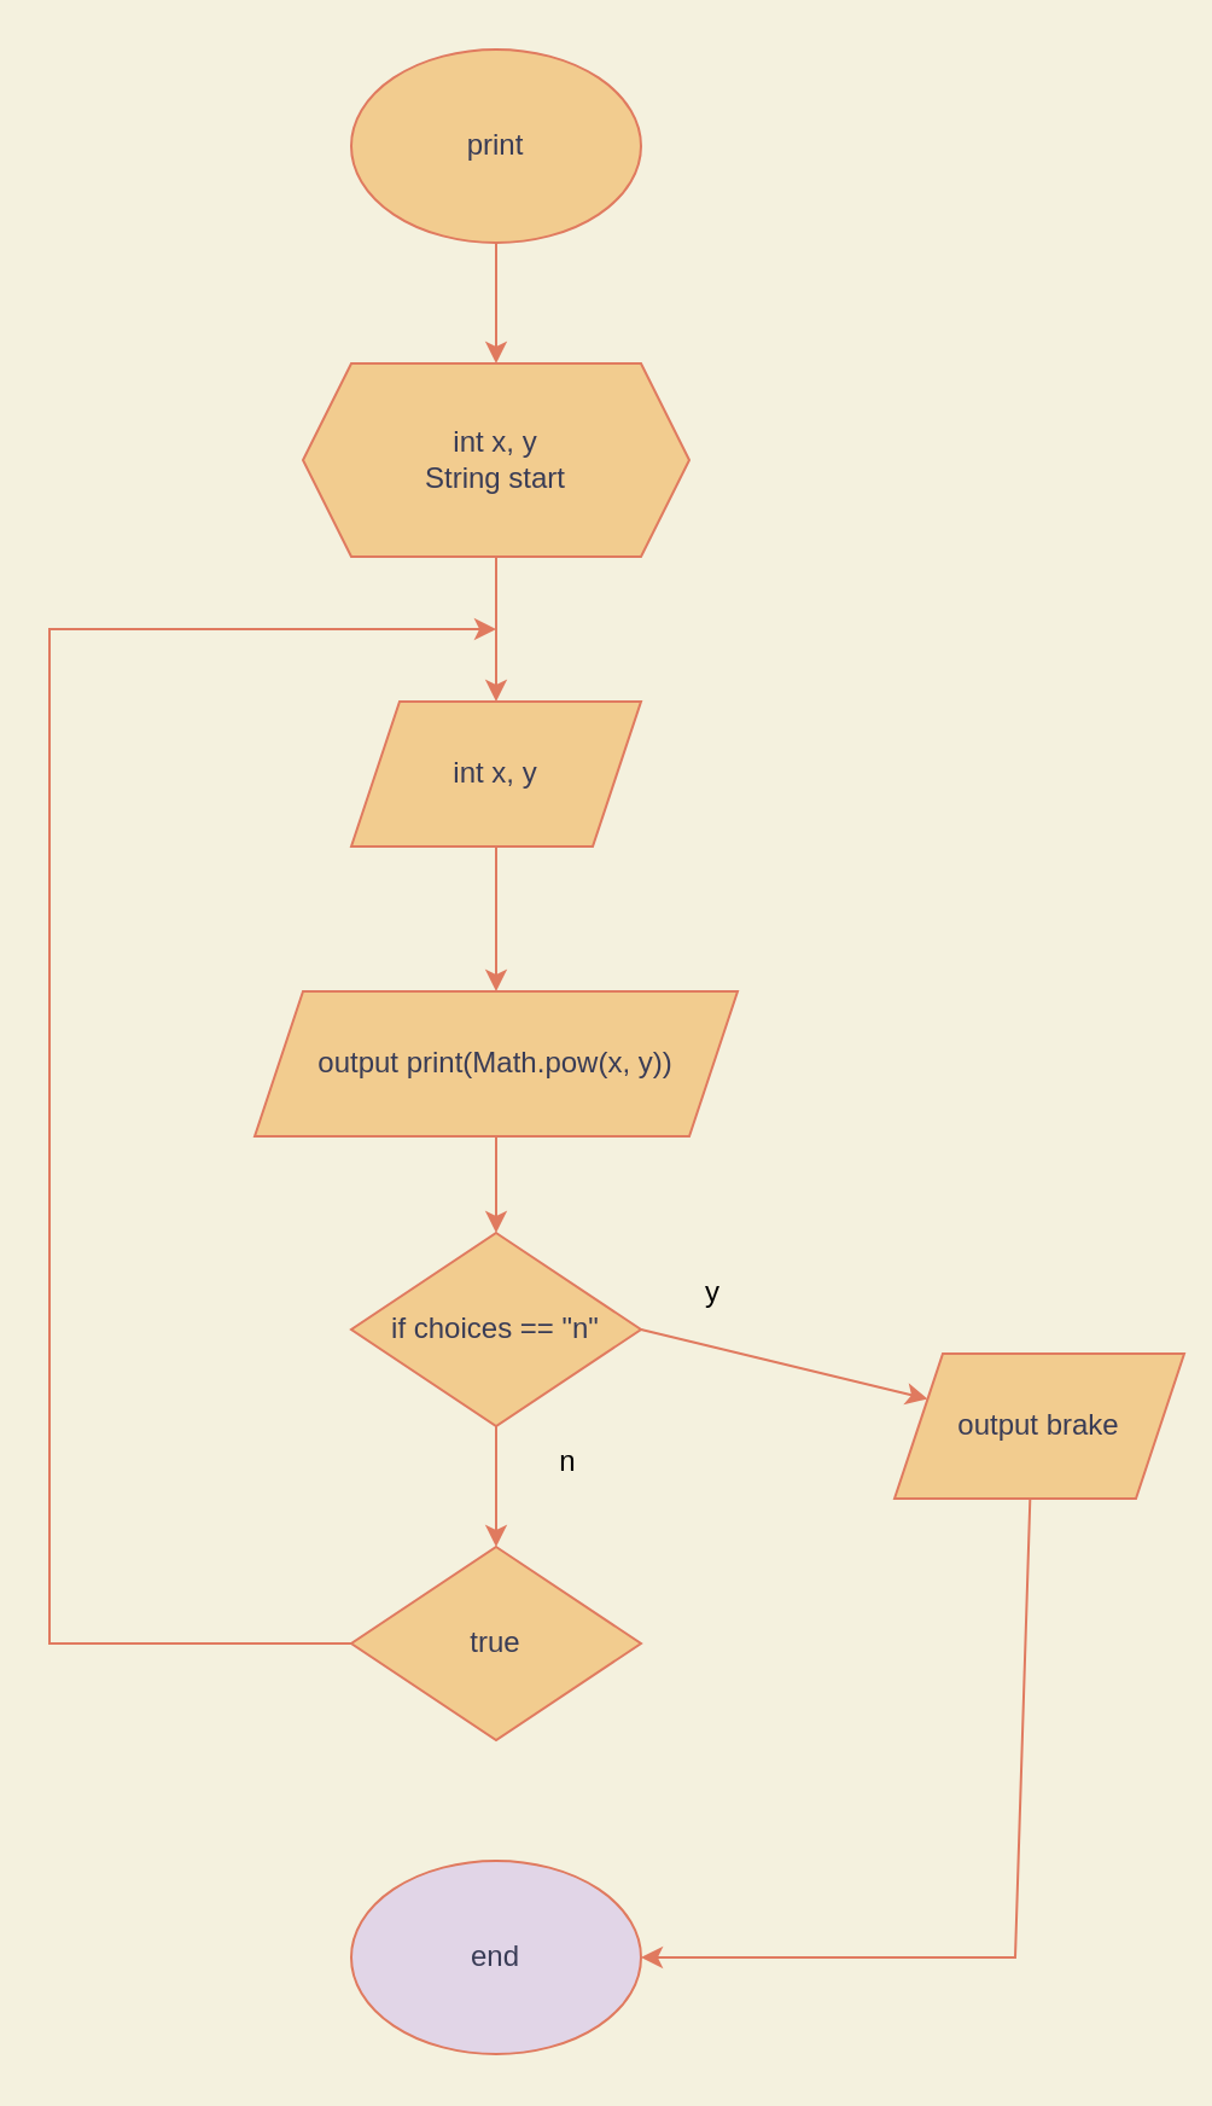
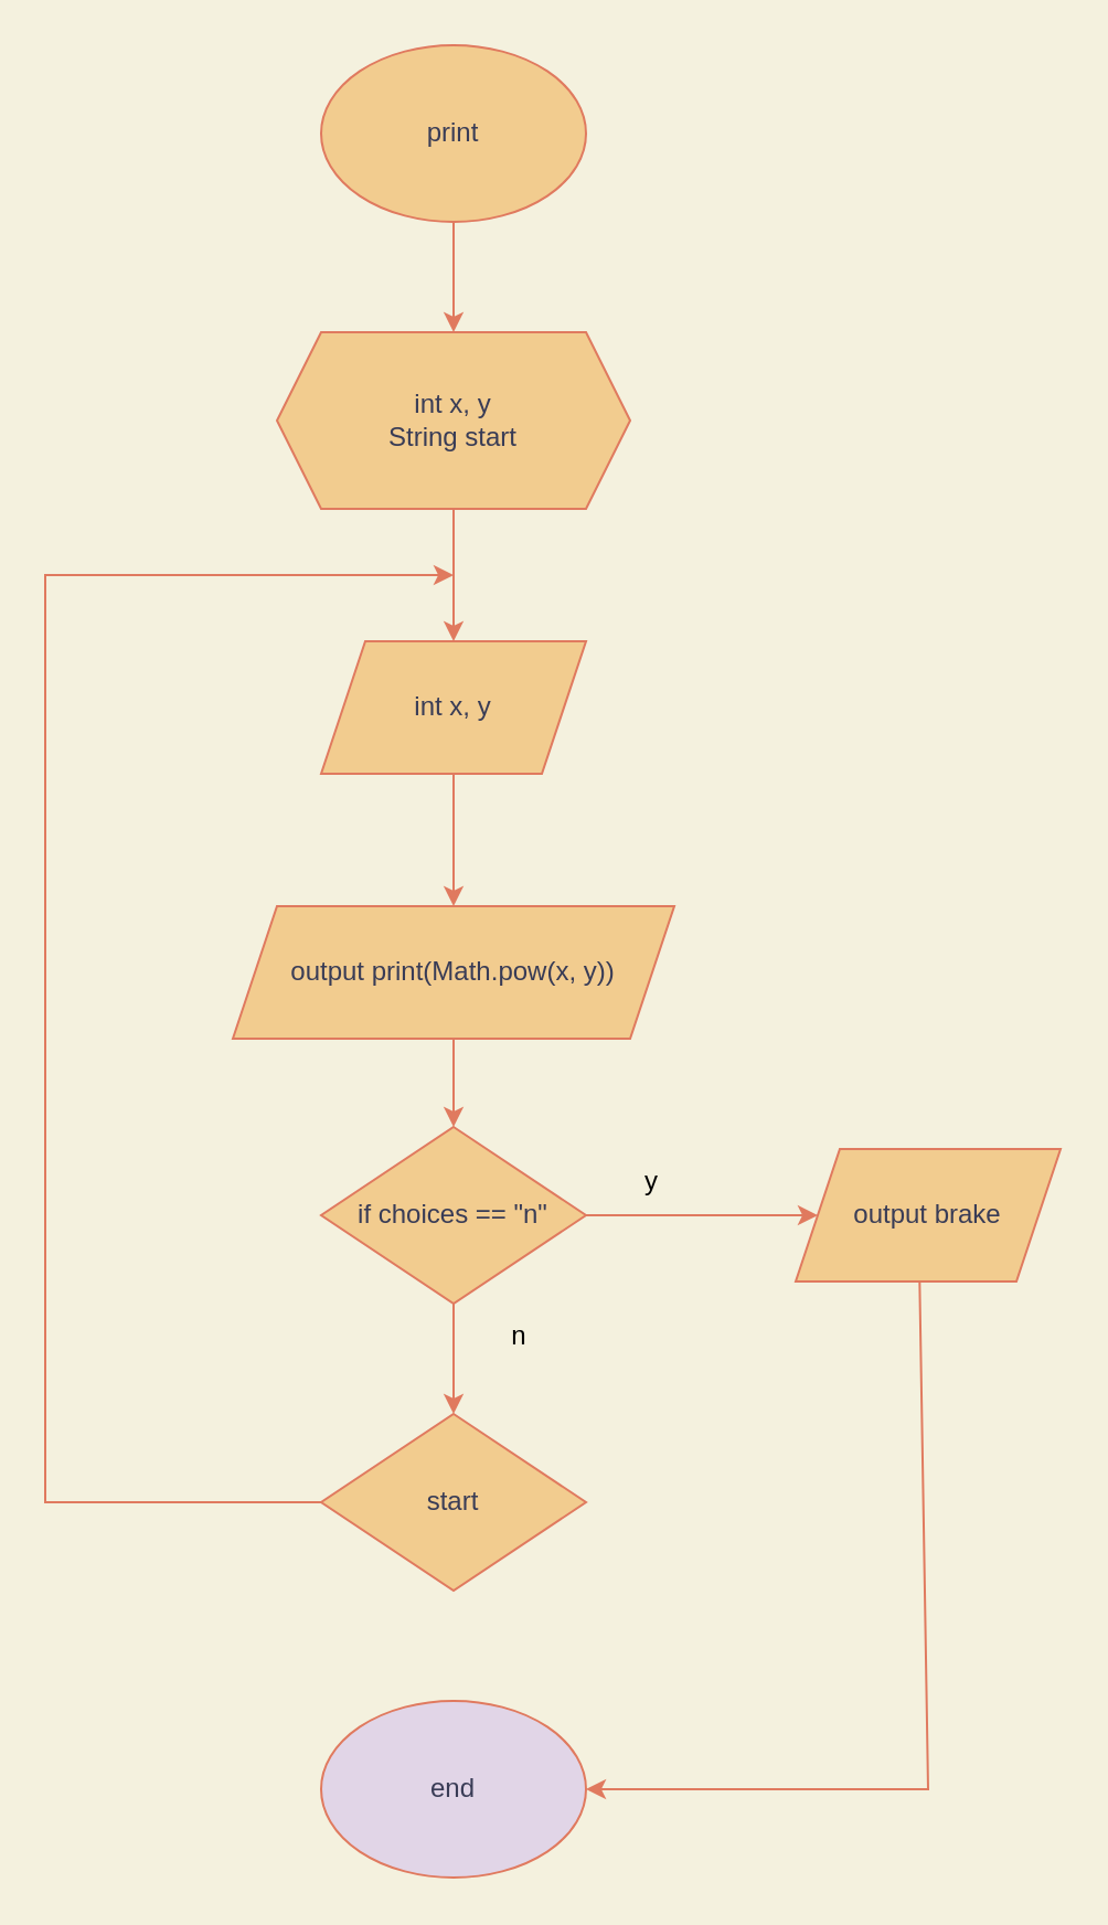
  <mxCell id="0" />
  <mxCell id="1" parent="0" />
  <mxCell id="2" value="print" style="ellipse;whiteSpace=wrap;html=1;fillColor=#F2CC8F;strokeColor=#E07A5F;fontColor=#393C56;" parent="1" vertex="1"><mxGeometry x="145" width="120" height="80" as="geometry" y="20" /></mxCell>
  <mxCell id="3" value="end" style="ellipse;whiteSpace=wrap;html=1;fillColor=#e1d5e7;strokeColor=#E07A5F;fontColor=#393C56;" parent="1" vertex="1"><mxGeometry x="145" y="770" width="120" height="80" as="geometry" /></mxCell>
  <mxCell id="4" value="" style="shape=hexagon;perimeter=hexagonPerimeter2;whiteSpace=wrap;html=1;fixedSize=1;fillColor=#F2CC8F;strokeColor=#E07A5F;fontColor=#393C56;" parent="1" vertex="1"><mxGeometry x="125" y="150" width="160" height="80" as="geometry" /></mxCell>
  <mxCell id="5" value="int x, y&lt;br&gt;String start" style="text;html=1;strokeColor=none;fillColor=none;align=center;verticalAlign=middle;whiteSpace=wrap;rounded=0;fontColor=#393C56;" parent="1" vertex="1"><mxGeometry x="155" y="175" width="100" height="30" as="geometry" /></mxCell>
  <mxCell id="6" value="int x, y" style="shape=parallelogram;perimeter=parallelogramPerimeter;whiteSpace=wrap;html=1;fixedSize=1;fillColor=#F2CC8F;strokeColor=#E07A5F;fontColor=#393C56;" parent="1" vertex="1"><mxGeometry x="145" y="290" width="120" height="60" as="geometry" /></mxCell>
  <mxCell id="7" value="output print(Math.pow(x, y))" style="shape=parallelogram;perimeter=parallelogramPerimeter;whiteSpace=wrap;html=1;fixedSize=1;fillColor=#F2CC8F;strokeColor=#E07A5F;fontColor=#393C56;" parent="1" vertex="1"><mxGeometry x="105" y="410" width="200" height="60" as="geometry" /></mxCell>
- <mxCell id="8" value="true" style="rhombus;whiteSpace=wrap;html=1;fillColor=#F2CC8F;strokeColor=#E07A5F;fontColor=#393C56;" parent="1" vertex="1"><mxGeometry x="145" y="640" width="120" height="80" as="geometry" /></mxCell>
- <mxCell id="9" value="output brake" style="shape=parallelogram;perimeter=parallelogramPerimeter;whiteSpace=wrap;html=1;fixedSize=1;fillColor=#F2CC8F;strokeColor=#E07A5F;fontColor=#393C56;" parent="1" vertex="1"><mxGeometry x="370" y="560" width="120" height="60" as="geometry" /></mxCell>
+ <mxCell id="8" value="start" style="rhombus;whiteSpace=wrap;html=1;fillColor=#F2CC8F;strokeColor=#E07A5F;fontColor=#393C56;" parent="1" vertex="1"><mxGeometry x="145" y="640" width="120" height="80" as="geometry" /></mxCell>
+ <mxCell id="9" value="output brake" style="shape=parallelogram;perimeter=parallelogramPerimeter;whiteSpace=wrap;html=1;fixedSize=1;fillColor=#F2CC8F;strokeColor=#E07A5F;fontColor=#393C56;" parent="1" vertex="1"><mxGeometry x="360" y="520" width="120" height="60" as="geometry" /></mxCell>
  <mxCell id="10" value="if choices == &quot;n&quot;" style="rhombus;whiteSpace=wrap;html=1;fillColor=#F2CC8F;strokeColor=#E07A5F;fontColor=#393C56;" parent="1" vertex="1"><mxGeometry x="145" y="510" width="120" height="80" as="geometry" /></mxCell>
  <mxCell id="11" value="" style="endArrow=classic;html=1;rounded=0;entryX=0.5;entryY=0;entryDx=0;entryDy=0;exitX=0.5;exitY=1;exitDx=0;exitDy=0;labelBackgroundColor=#F4F1DE;strokeColor=#E07A5F;fontColor=#393C56;" parent="1" source="2" target="4" edge="1"><mxGeometry width="50" height="50" relative="1" as="geometry"><mxPoint x="10" y="240" as="sourcePoint" /><mxPoint x="60" y="190" as="targetPoint" /></mxGeometry></mxCell>
  <mxCell id="12" value="" style="endArrow=classic;html=1;rounded=0;entryX=0.5;entryY=0;entryDx=0;entryDy=0;exitX=0.5;exitY=1;exitDx=0;exitDy=0;labelBackgroundColor=#F4F1DE;strokeColor=#E07A5F;fontColor=#393C56;" parent="1" source="4" target="6" edge="1"><mxGeometry width="50" height="50" relative="1" as="geometry"><mxPoint x="-100" y="490" as="sourcePoint" /><mxPoint x="-50" y="440" as="targetPoint" /></mxGeometry></mxCell>
  <mxCell id="13" value="" style="endArrow=classic;html=1;rounded=0;entryX=0.5;entryY=0;entryDx=0;entryDy=0;exitX=0.5;exitY=1;exitDx=0;exitDy=0;labelBackgroundColor=#F4F1DE;strokeColor=#E07A5F;fontColor=#393C56;" parent="1" source="6" target="7" edge="1"><mxGeometry width="50" height="50" relative="1" as="geometry"><mxPoint x="-90" y="500" as="sourcePoint" /><mxPoint x="-40" y="450" as="targetPoint" /></mxGeometry></mxCell>
  <mxCell id="14" value="" style="endArrow=classic;html=1;rounded=0;entryX=0.5;entryY=0;entryDx=0;entryDy=0;exitX=0.5;exitY=1;exitDx=0;exitDy=0;labelBackgroundColor=#F4F1DE;strokeColor=#E07A5F;fontColor=#393C56;" parent="1" source="10" target="8" edge="1"><mxGeometry width="50" height="50" relative="1" as="geometry"><mxPoint x="75" y="630" as="sourcePoint" /><mxPoint x="125" y="580" as="targetPoint" /></mxGeometry></mxCell>
  <mxCell id="15" value="" style="endArrow=classic;html=1;rounded=0;entryX=0.5;entryY=0;entryDx=0;entryDy=0;exitX=0.5;exitY=1;exitDx=0;exitDy=0;labelBackgroundColor=#F4F1DE;strokeColor=#E07A5F;fontColor=#393C56;" parent="1" source="7" target="10" edge="1"><mxGeometry width="50" height="50" relative="1" as="geometry"><mxPoint x="-70" y="520" as="sourcePoint" /><mxPoint x="-20" y="470" as="targetPoint" /></mxGeometry></mxCell>
  <mxCell id="16" value="" style="endArrow=classic;html=1;rounded=0;exitX=0;exitY=0.5;exitDx=0;exitDy=0;labelBackgroundColor=#F4F1DE;strokeColor=#E07A5F;fontColor=#393C56;" parent="1" source="8" edge="1"><mxGeometry width="50" height="50" relative="1" as="geometry"><mxPoint x="-60" y="530" as="sourcePoint" /><mxPoint x="205" y="260" as="targetPoint" /><Array as="points"><mxPoint x="20" y="680" /><mxPoint x="20" y="260" /></Array></mxGeometry></mxCell>
  <mxCell id="17" value="" style="endArrow=classic;html=1;rounded=0;entryX=1;entryY=0.5;entryDx=0;entryDy=0;exitX=0.468;exitY=1.002;exitDx=0;exitDy=0;exitPerimeter=0;labelBackgroundColor=#F4F1DE;strokeColor=#E07A5F;fontColor=#393C56;" parent="1" source="9" target="3" edge="1"><mxGeometry width="50" height="50" relative="1" as="geometry"><mxPoint x="420" y="610" as="sourcePoint" /><mxPoint x="420" y="660" as="targetPoint" /><Array as="points"><mxPoint x="420" y="810" /></Array></mxGeometry></mxCell>
  <mxCell id="18" value="" style="endArrow=classic;html=1;rounded=0;exitX=1;exitY=0.5;exitDx=0;exitDy=0;labelBackgroundColor=#F4F1DE;strokeColor=#E07A5F;fontColor=#393C56;" parent="1" source="10" target="9" edge="1"><mxGeometry width="50" height="50" relative="1" as="geometry"><mxPoint x="225" y="610" as="sourcePoint" /><mxPoint x="225" y="660" as="targetPoint" /></mxGeometry></mxCell>
  <mxCell id="19" value="y" style="text;html=1;strokeColor=none;fillColor=none;align=center;verticalAlign=middle;whiteSpace=wrap;rounded=0;" vertex="1" parent="1"><mxGeometry x="265" y="520" width="60" height="30" as="geometry" /></mxCell>
  <mxCell id="20" value="n" style="text;html=1;strokeColor=none;fillColor=none;align=center;verticalAlign=middle;whiteSpace=wrap;rounded=0;" vertex="1" parent="1"><mxGeometry x="205" y="590" width="60" height="30" as="geometry" /></mxCell>
